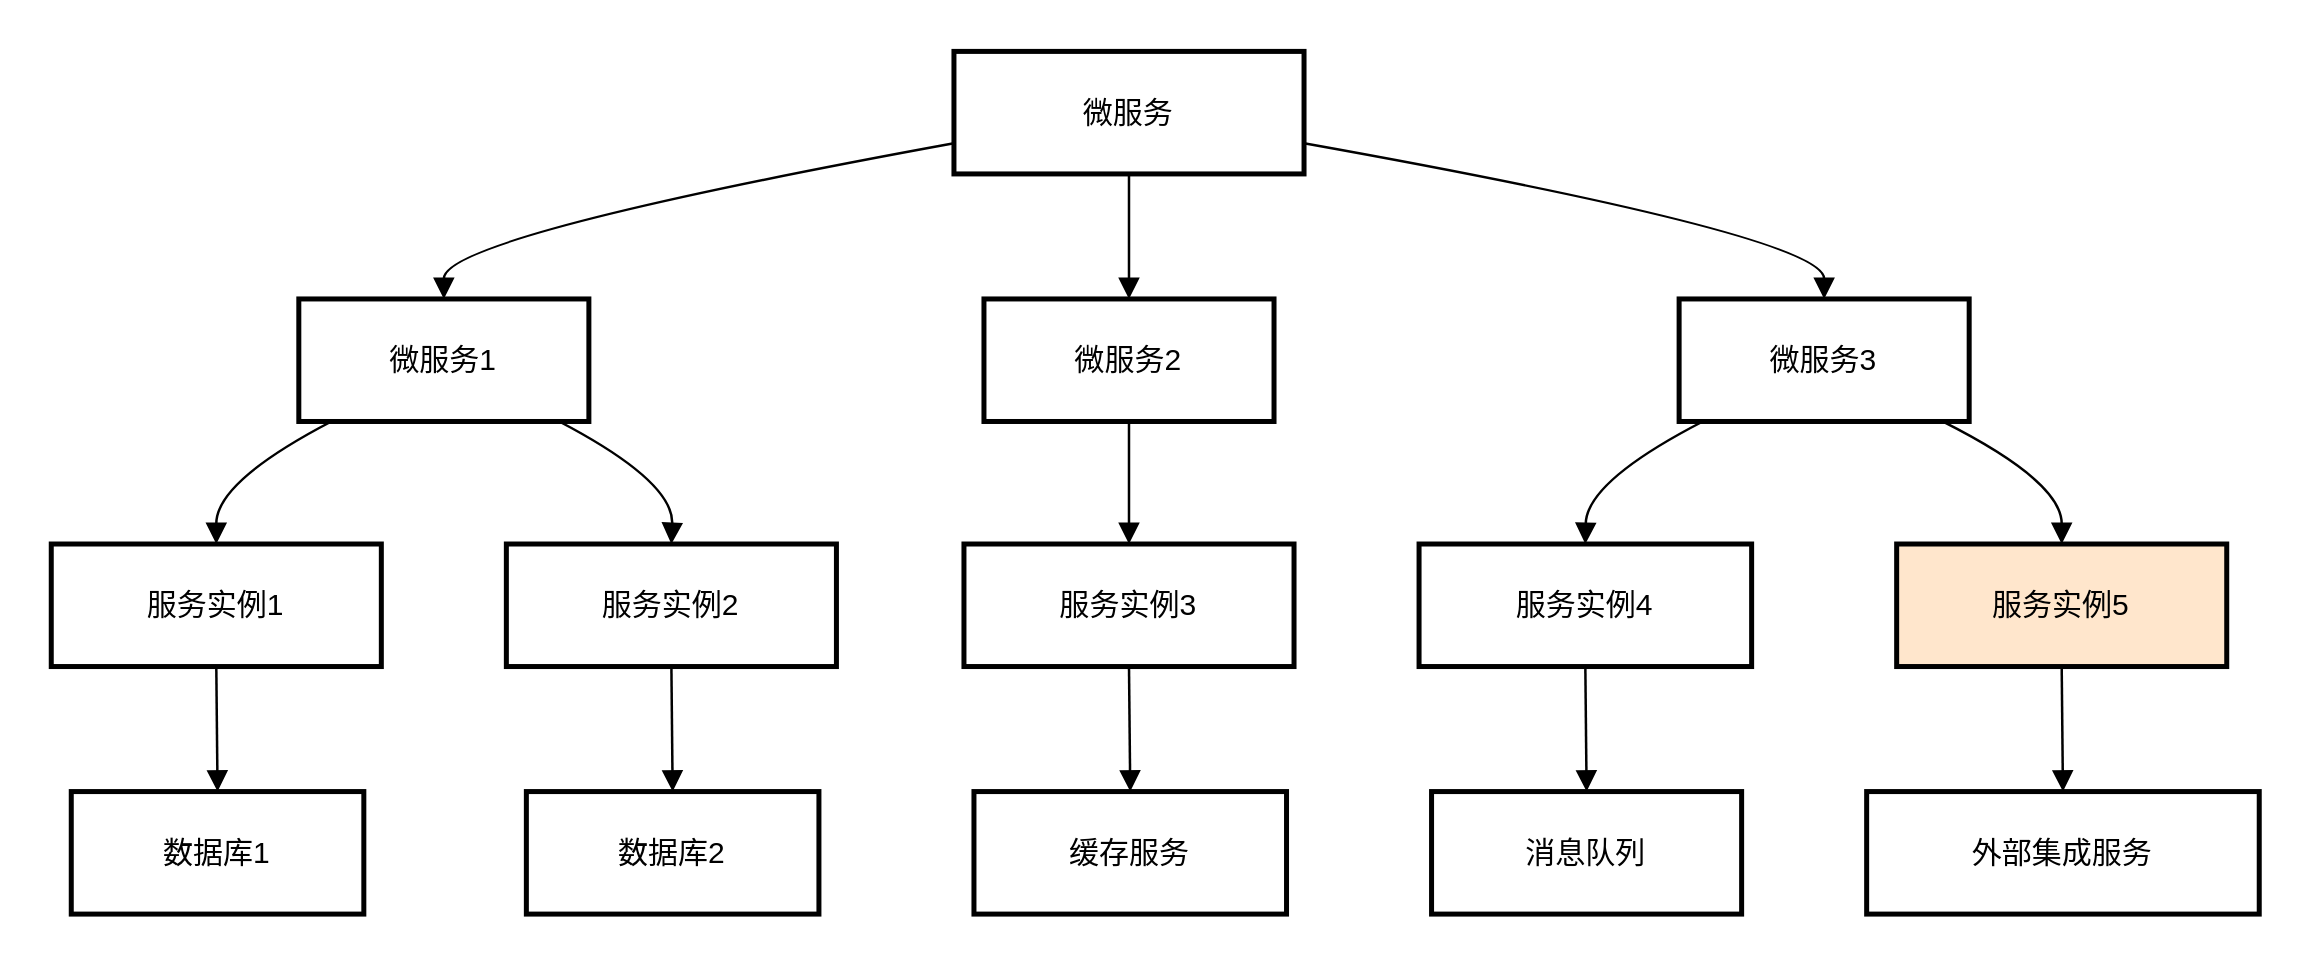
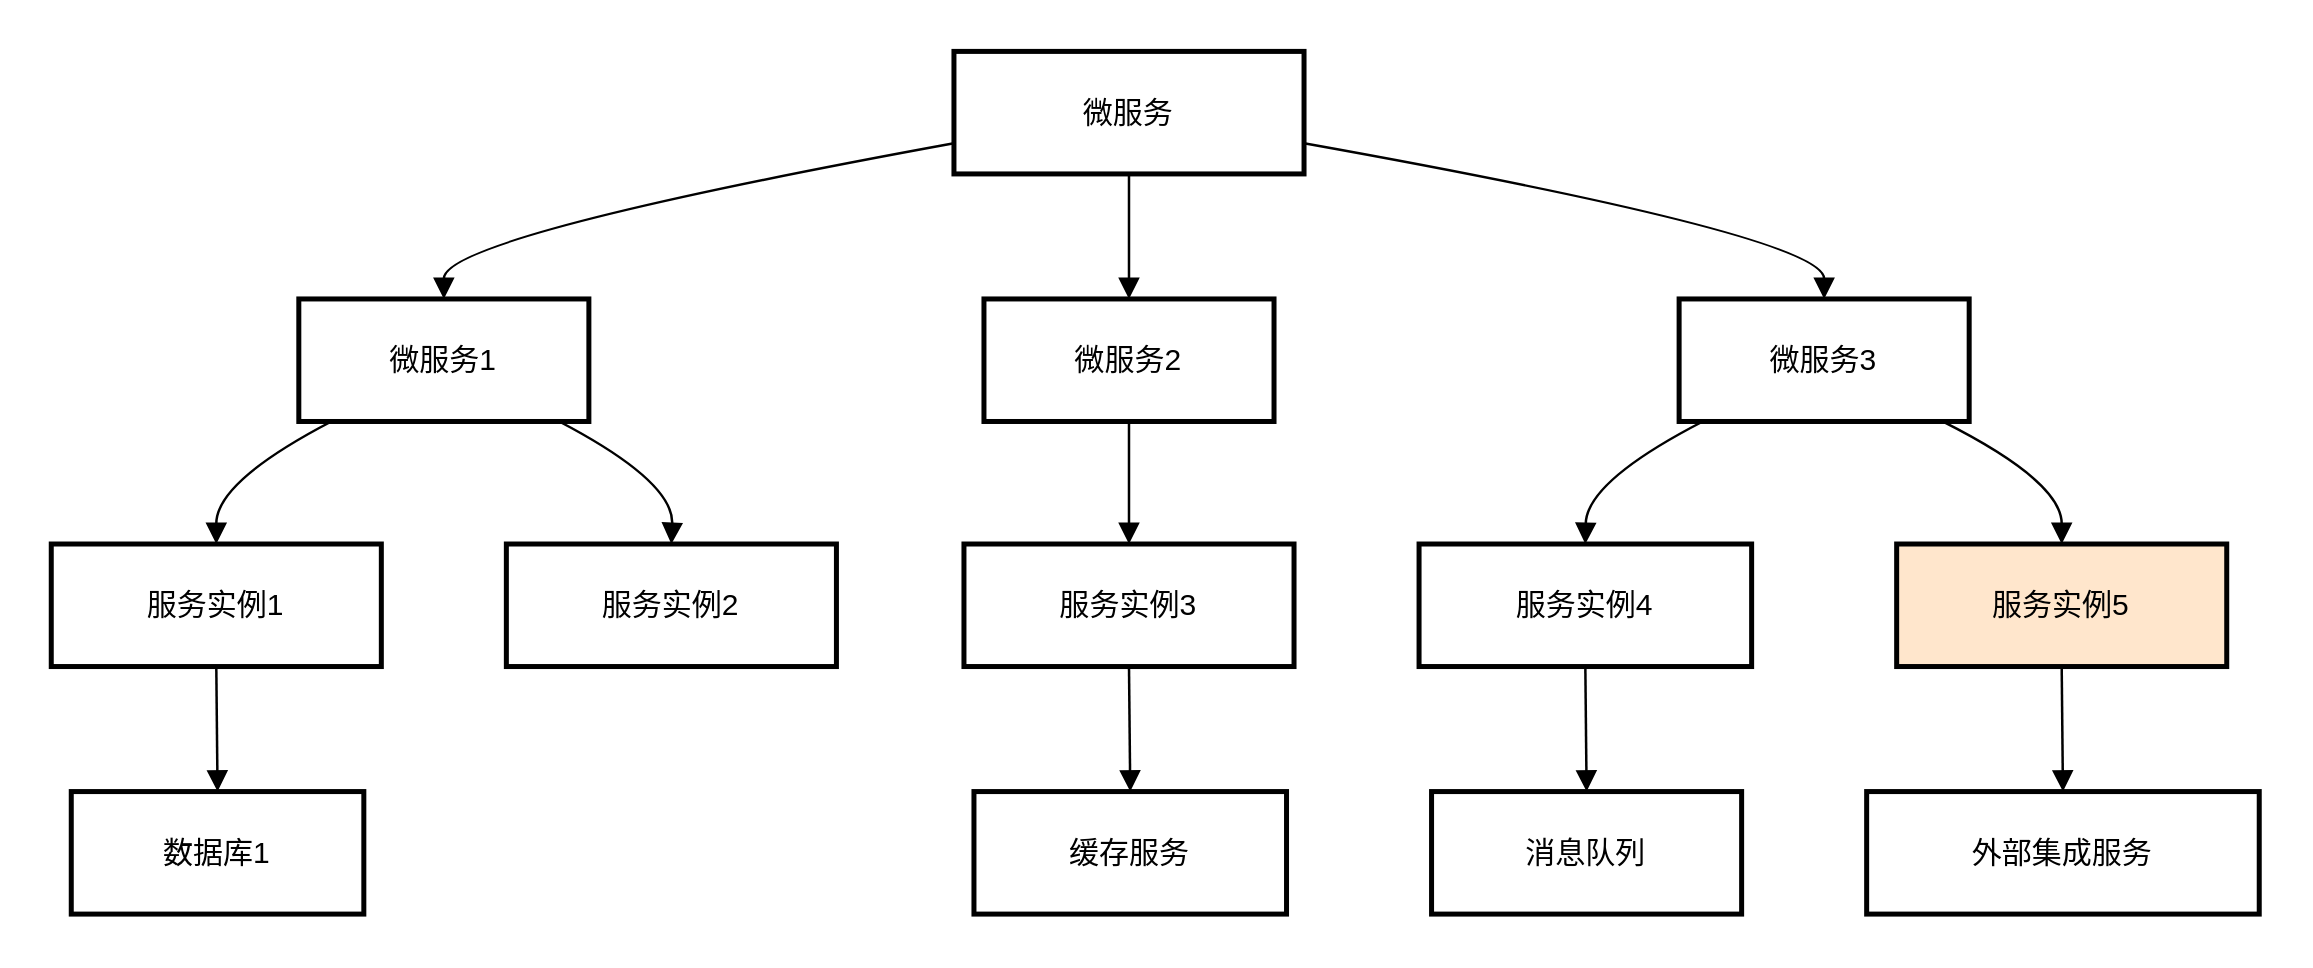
  <mxCell id="0" />
  <mxCell id="1" parent="0" />
  <mxCell id="2" value="微服务" style="whiteSpace=wrap;strokeWidth=2;" vertex="1" parent="1"><mxGeometry x="381" y="20" width="140" height="49" as="geometry" /></mxCell>
  <mxCell id="3" value="微服务1" style="whiteSpace=wrap;strokeWidth=2;" vertex="1" parent="1"><mxGeometry x="119" y="119" width="116" height="49" as="geometry" /></mxCell>
  <mxCell id="4" value="微服务2" style="whiteSpace=wrap;strokeWidth=2;" vertex="1" parent="1"><mxGeometry x="393" y="119" width="116" height="49" as="geometry" /></mxCell>
  <mxCell id="5" value="微服务3" style="whiteSpace=wrap;strokeWidth=2;" vertex="1" parent="1"><mxGeometry x="671" y="119" width="116" height="49" as="geometry" /></mxCell>
  <mxCell id="6" value="服务实例1" style="whiteSpace=wrap;strokeWidth=2;" vertex="1" parent="1"><mxGeometry x="20" y="217" width="132" height="49" as="geometry" /></mxCell>
  <mxCell id="7" value="服务实例2" style="whiteSpace=wrap;strokeWidth=2;" vertex="1" parent="1"><mxGeometry x="202" y="217" width="132" height="49" as="geometry" /></mxCell>
  <mxCell id="8" value="服务实例3" style="whiteSpace=wrap;strokeWidth=2;" vertex="1" parent="1"><mxGeometry x="385" y="217" width="132" height="49" as="geometry" /></mxCell>
  <mxCell id="9" value="服务实例4" style="whiteSpace=wrap;strokeWidth=2;" vertex="1" parent="1"><mxGeometry x="567" y="217" width="133" height="49" as="geometry" /></mxCell>
  <mxCell id="10" value="服务实例5" style="whiteSpace=wrap;strokeWidth=2;fillColor=#ffe6cc;" vertex="1" parent="1"><mxGeometry x="758" y="217" width="132" height="49" as="geometry" /></mxCell>
  <mxCell id="11" value="数据库1" style="whiteSpace=wrap;strokeWidth=2;" vertex="1" parent="1"><mxGeometry x="28" y="316" width="117" height="49" as="geometry" /></mxCell>
- <mxCell id="12" value="数据库2" style="whiteSpace=wrap;strokeWidth=2;" vertex="1" parent="1"><mxGeometry x="210" y="316" width="117" height="49" as="geometry" /></mxCell>
  <mxCell id="13" value="缓存服务" style="whiteSpace=wrap;strokeWidth=2;" vertex="1" parent="1"><mxGeometry x="389" y="316" width="125" height="49" as="geometry" /></mxCell>
  <mxCell id="14" value="消息队列" style="whiteSpace=wrap;strokeWidth=2;" vertex="1" parent="1"><mxGeometry x="572" y="316" width="124" height="49" as="geometry" /></mxCell>
  <mxCell id="15" value="外部集成服务" style="whiteSpace=wrap;strokeWidth=2;" vertex="1" parent="1"><mxGeometry x="746" y="316" width="157" height="49" as="geometry" /></mxCell>
  <mxCell id="16" value="" style="curved=1;startArrow=none;endArrow=block;exitX=0;exitY=0.75;entryX=0.5;entryY=-0.01;" edge="1" parent="1" source="2" target="3"><mxGeometry relative="1" as="geometry"><Array as="points"><mxPoint x="177" y="94" /></Array></mxGeometry></mxCell>
  <mxCell id="17" value="" style="curved=1;startArrow=none;endArrow=block;exitX=0.5;exitY=0.99;entryX=0.5;entryY=-0.01;" edge="1" parent="1" source="2" target="4"><mxGeometry relative="1" as="geometry"><Array as="points" /></mxGeometry></mxCell>
  <mxCell id="18" value="" style="curved=1;startArrow=none;endArrow=block;exitX=1;exitY=0.75;entryX=0.5;entryY=-0.01;" edge="1" parent="1" source="2" target="5"><mxGeometry relative="1" as="geometry"><Array as="points"><mxPoint x="729" y="94" /></Array></mxGeometry></mxCell>
  <mxCell id="19" value="" style="curved=1;startArrow=none;endArrow=block;exitX=0.12;exitY=0.99;entryX=0.5;entryY=0.01;" edge="1" parent="1" source="3" target="6"><mxGeometry relative="1" as="geometry"><Array as="points"><mxPoint x="86" y="192" /></Array></mxGeometry></mxCell>
  <mxCell id="20" value="" style="curved=1;startArrow=none;endArrow=block;exitX=0.89;exitY=0.99;entryX=0.5;entryY=0.01;" edge="1" parent="1" source="3" target="7"><mxGeometry relative="1" as="geometry"><Array as="points"><mxPoint x="269" y="192" /></Array></mxGeometry></mxCell>
  <mxCell id="21" value="" style="curved=1;startArrow=none;endArrow=block;exitX=0.5;exitY=0.99;entryX=0.5;entryY=0.01;" edge="1" parent="1" source="4" target="8"><mxGeometry relative="1" as="geometry"><Array as="points" /></mxGeometry></mxCell>
  <mxCell id="22" value="" style="curved=1;startArrow=none;endArrow=block;exitX=0.09;exitY=0.99;entryX=0.5;entryY=0.01;" edge="1" parent="1" source="5" target="9"><mxGeometry relative="1" as="geometry"><Array as="points"><mxPoint x="634" y="192" /></Array></mxGeometry></mxCell>
  <mxCell id="23" value="" style="curved=1;startArrow=none;endArrow=block;exitX=0.9;exitY=0.99;entryX=0.5;entryY=0.01;" edge="1" parent="1" source="5" target="10"><mxGeometry relative="1" as="geometry"><Array as="points"><mxPoint x="824" y="192" /></Array></mxGeometry></mxCell>
  <mxCell id="24" value="" style="curved=1;startArrow=none;endArrow=block;exitX=0.5;exitY=1;entryX=0.5;entryY=0;" edge="1" parent="1" source="6" target="11"><mxGeometry relative="1" as="geometry"><Array as="points" /></mxGeometry></mxCell>
- <mxCell id="25" value="" style="curved=1;startArrow=none;endArrow=block;exitX=0.5;exitY=1;entryX=0.5;entryY=0;" edge="1" parent="1" source="7" target="12"><mxGeometry relative="1" as="geometry"><Array as="points" /></mxGeometry></mxCell>
  <mxCell id="26" value="" style="curved=1;startArrow=none;endArrow=block;exitX=0.5;exitY=1;entryX=0.5;entryY=0;" edge="1" parent="1" source="8" target="13"><mxGeometry relative="1" as="geometry"><Array as="points" /></mxGeometry></mxCell>
  <mxCell id="27" value="" style="curved=1;startArrow=none;endArrow=block;exitX=0.5;exitY=1;entryX=0.5;entryY=0;" edge="1" parent="1" source="9" target="14"><mxGeometry relative="1" as="geometry"><Array as="points" /></mxGeometry></mxCell>
  <mxCell id="28" value="" style="curved=1;startArrow=none;endArrow=block;exitX=0.5;exitY=1;entryX=0.5;entryY=0;" edge="1" parent="1" source="10" target="15"><mxGeometry relative="1" as="geometry"><Array as="points" /></mxGeometry></mxCell>
